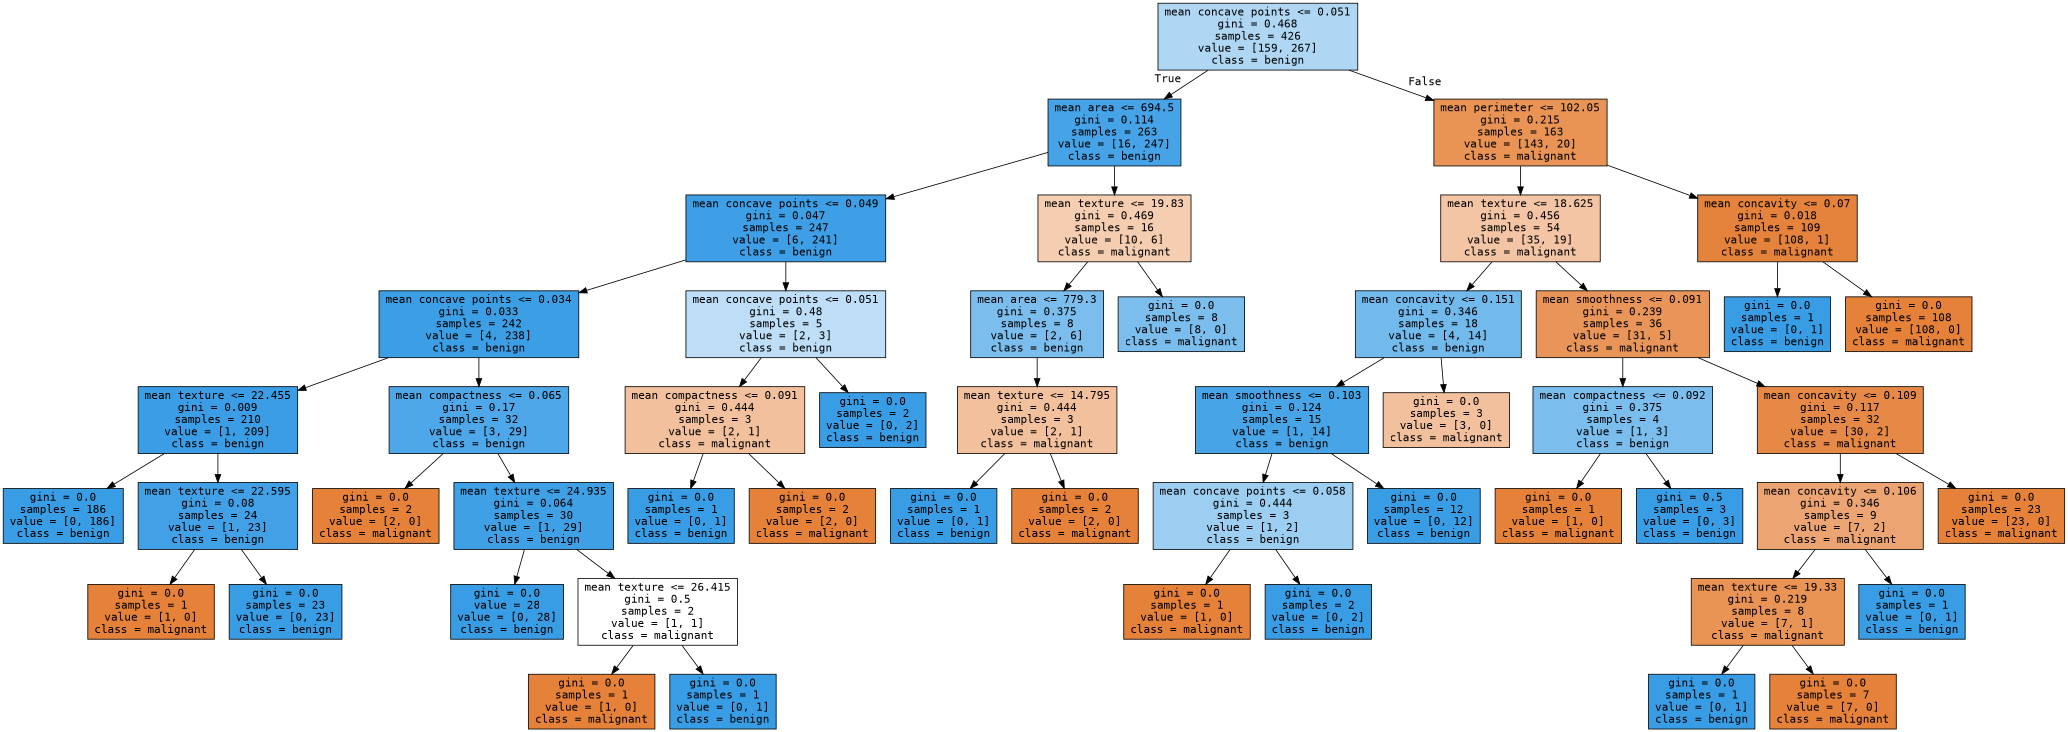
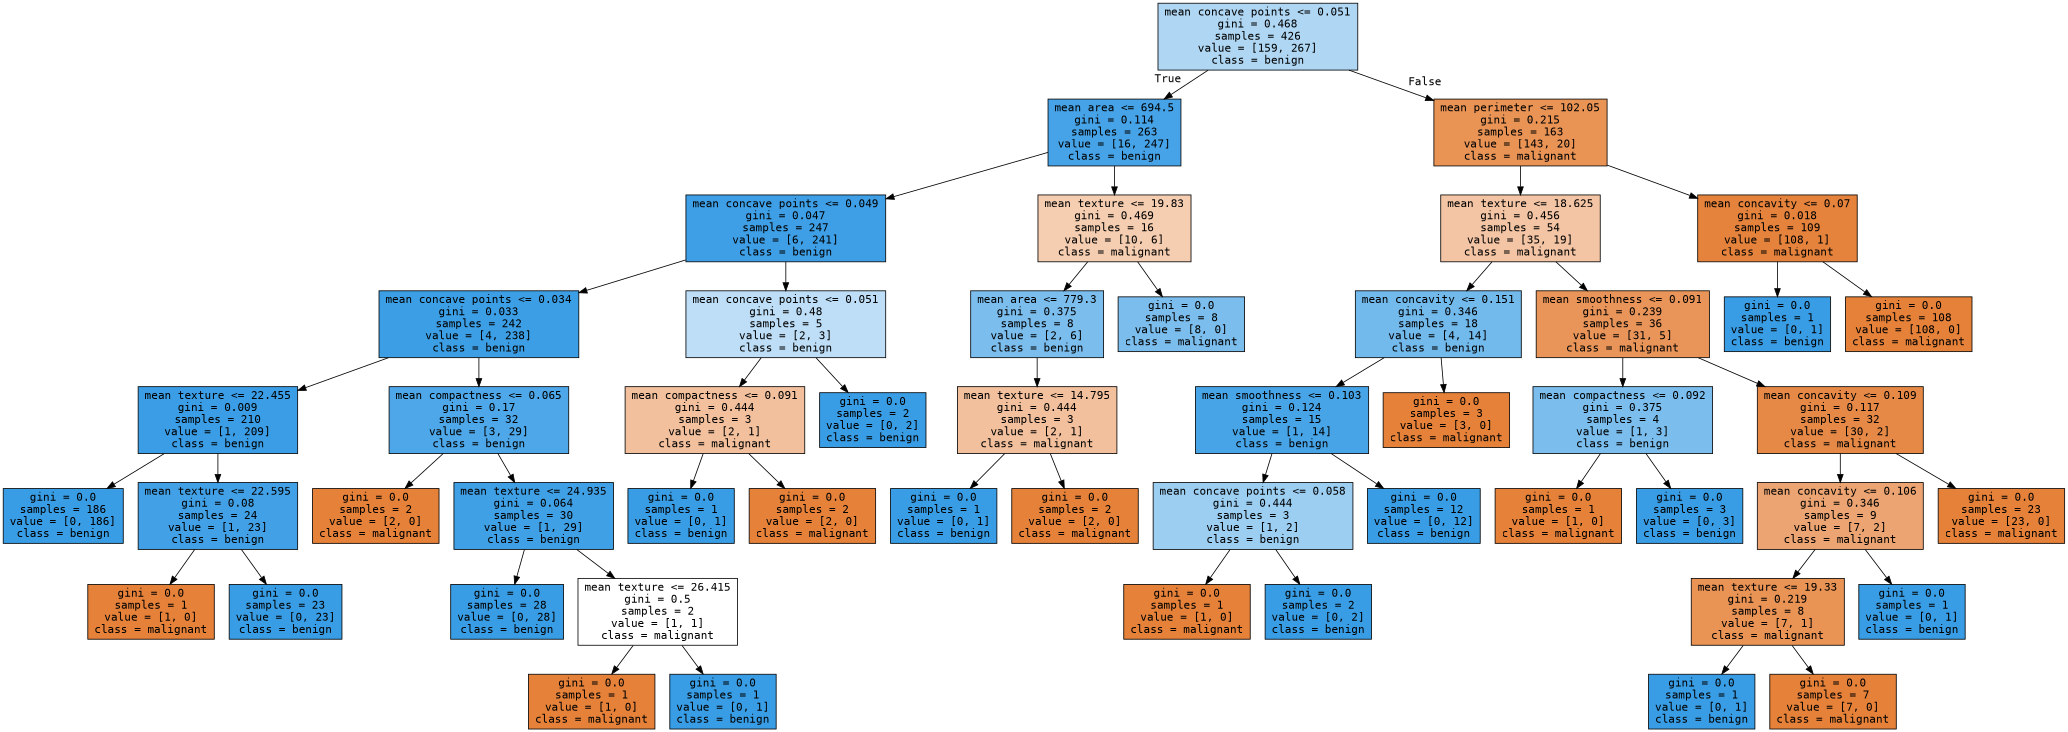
  digraph {
    fontname="DejaVu Sans Mono"
    node [color=black fillcolor="#399de5" fontname="DejaVu Sans Mono" shape=box style=filled]
    edge [fontname="DejaVu Sans Mono"]
    n1 [fillcolor="#afd7f4" label="mean concave points <= 0.051\ngini = 0.468\nsamples = 426\nvalue = [159, 267]\nclass = benign"]
    n2 [fillcolor="#46a3e7" label="mean area <= 694.5\ngini = 0.114\nsamples = 263\nvalue = [16, 247]\nclass = benign"]
    n3 [fillcolor="#e99355" label="mean perimeter <= 102.05\ngini = 0.215\nsamples = 163\nvalue = [143, 20]\nclass = malignant"]
    n4 [fillcolor="#3e9fe6" label="mean concave points <= 0.049\ngini = 0.047\nsamples = 247\nvalue = [6, 241]\nclass = benign"]
    n5 [fillcolor="#f5cdb0" label="mean texture <= 19.83\ngini = 0.469\nsamples = 16\nvalue = [10, 6]\nclass = malignant"]
    n6 [fillcolor="#f3c5a4" label="mean texture <= 18.625\ngini = 0.456\nsamples = 54\nvalue = [35, 19]\nclass = malignant"]
    n7 [fillcolor="#e5823b" label="mean concavity <= 0.07\ngini = 0.018\nsamples = 109\nvalue = [108, 1]\nclass = malignant"]
    n8 [fillcolor="#3c9fe5" label="mean concave points <= 0.034\ngini = 0.033\nsamples = 242\nvalue = [4, 238]\nclass = benign"]
    n9 [fillcolor="#bddef6" label="mean concave points <= 0.051\ngini = 0.48\nsamples = 5\nvalue = [2, 3]\nclass = benign"]
    n10 [fillcolor="#7bbeee" label="mean area <= 779.3\ngini = 0.375\nsamples = 8\nvalue = [2, 6]\nclass = benign"]
    n11 [fillcolor="#7bbeee" label="gini = 0.0\nsamples = 8\nvalue = [8, 0]\nclass = malignant"]
    n12 [fillcolor="#3a9de5" label="mean texture <= 22.455\ngini = 0.009\nsamples = 210\nvalue = [1, 209]\nclass = benign"]
    n13 [fillcolor="#4da7e8" label="mean compactness <= 0.065\ngini = 0.17\nsamples = 32\nvalue = [3, 29]\nclass = benign"]
    n14 [fillcolor="#f2c09c" label="mean compactness <= 0.091\ngini = 0.444\nsamples = 3\nvalue = [2, 1]\nclass = malignant"]
    n15 [label="gini = 0.0\nsamples = 2\nvalue = [0, 2]\nclass = benign"]
    n16 [label="gini = 0.0\nsamples = 186\nvalue = [0, 186]\nclass = benign"]
    n17 [fillcolor="#42a1e6" label="mean texture <= 22.595\ngini = 0.08\nsamples = 24\nvalue = [1, 23]\nclass = benign"]
    n18 [fillcolor="#e58139" label="gini = 0.0\nsamples = 2\nvalue = [2, 0]\nclass = malignant"]
    n19 [fillcolor="#40a0e6" label="mean texture <= 24.935\ngini = 0.064\nsamples = 30\nvalue = [1, 29]\nclass = benign"]
    n20 [fillcolor="#e58139" label="gini = 0.0\nsamples = 1\nvalue = [1, 0]\nclass = malignant"]
    n21 [label="gini = 0.0\nsamples = 23\nvalue = [0, 23]\nclass = benign"]
-   n22 [label="gini = 0.0\nvalue = 28\nvalue = [0, 28]\nclass = benign"]
+   n22 [label="gini = 0.0\nsamples = 28\nvalue = [0, 28]\nclass = benign"]
    n23 [fillcolor="#ffffff" label="mean texture <= 26.415\ngini = 0.5\nsamples = 2\nvalue = [1, 1]\nclass = malignant"]
    n24 [fillcolor="#e58139" label="gini = 0.0\nsamples = 1\nvalue = [1, 0]\nclass = malignant"]
    n25 [label="gini = 0.0\nsamples = 1\nvalue = [0, 1]\nclass = benign"]
    n26 [label="gini = 0.0\nsamples = 1\nvalue = [0, 1]\nclass = benign"]
    n27 [fillcolor="#e58139" label="gini = 0.0\nsamples = 2\nvalue = [2, 0]\nclass = malignant"]
    n28 [fillcolor="#f2c09c" label="mean texture <= 14.795\ngini = 0.444\nsamples = 3\nvalue = [2, 1]\nclass = malignant"]
    n29 [label="gini = 0.0\nsamples = 1\nvalue = [0, 1]\nclass = benign"]
    n30 [fillcolor="#e58139" label="gini = 0.0\nsamples = 2\nvalue = [2, 0]\nclass = malignant"]
    n31 [fillcolor="#72b9ec" label="mean concavity <= 0.151\ngini = 0.346\nsamples = 18\nvalue = [4, 14]\nclass = benign"]
    n32 [fillcolor="#e99559" label="mean smoothness <= 0.091\ngini = 0.239\nsamples = 36\nvalue = [31, 5]\nclass = malignant"]
    n33 [label="gini = 0.0\nsamples = 1\nvalue = [0, 1]\nclass = benign"]
    n34 [fillcolor="#e58139" label="gini = 0.0\nsamples = 108\nvalue = [108, 0]\nclass = malignant"]
    n35 [fillcolor="#47a4e7" label="mean smoothness <= 0.103\ngini = 0.124\nsamples = 15\nvalue = [1, 14]\nclass = benign"]
-   n36 [fillcolor="#f2c09c" label="gini = 0.0\nsamples = 3\nvalue = [3, 0]\nclass = malignant"]
+   n36 [fillcolor="#e58139" label="gini = 0.0\nsamples = 3\nvalue = [3, 0]\nclass = malignant"]
    n37 [fillcolor="#7bbeee" label="mean compactness <= 0.092\ngini = 0.375\nsamples = 4\nvalue = [1, 3]\nclass = benign"]
    n38 [fillcolor="#e78946" label="mean concavity <= 0.109\ngini = 0.117\nsamples = 32\nvalue = [30, 2]\nclass = malignant"]
    n39 [fillcolor="#9ccef2" label="mean concave points <= 0.058\ngini = 0.444\nsamples = 3\nvalue = [1, 2]\nclass = benign"]
    n40 [label="gini = 0.0\nsamples = 12\nvalue = [0, 12]\nclass = benign"]
    n41 [fillcolor="#e58139" label="gini = 0.0\nsamples = 1\nvalue = [1, 0]\nclass = malignant"]
    n42 [label="gini = 0.0\nsamples = 2\nvalue = [0, 2]\nclass = benign"]
    n43 [fillcolor="#e58139" label="gini = 0.0\nsamples = 1\nvalue = [1, 0]\nclass = malignant"]
-   n44 [label="gini = 0.5\nsamples = 3\nvalue = [0, 3]\nclass = benign"]
+   n44 [label="gini = 0.0\nsamples = 3\nvalue = [0, 3]\nclass = benign"]
    n45 [fillcolor="#eca572" label="mean concavity <= 0.106\ngini = 0.346\nsamples = 9\nvalue = [7, 2]\nclass = malignant"]
    n46 [fillcolor="#e58139" label="gini = 0.0\nsamples = 23\nvalue = [23, 0]\nclass = malignant"]
    n47 [fillcolor="#e99355" label="mean texture <= 19.33\ngini = 0.219\nsamples = 8\nvalue = [7, 1]\nclass = malignant"]
    n48 [label="gini = 0.0\nsamples = 1\nvalue = [0, 1]\nclass = benign"]
    n49 [label="gini = 0.0\nsamples = 1\nvalue = [0, 1]\nclass = benign"]
    n50 [fillcolor="#e58139" label="gini = 0.0\nsamples = 7\nvalue = [7, 0]\nclass = malignant"]
    n1 -> n2 [headlabel=True labelangle=45 labeldistance=2.5]
    n1 -> n3 [headlabel=False labelangle=-45 labeldistance=2.5]
    n2 -> n4
    n2 -> n5
    n3 -> n6
    n3 -> n7
    n4 -> n8
    n4 -> n9
    n5 -> n10
    n5 -> n11
    n6 -> n31
    n6 -> n32
    n7 -> n33
    n7 -> n34
    n8 -> n12
    n8 -> n13
    n9 -> n14
    n9 -> n15
    n10 -> n28
    n12 -> n16
    n12 -> n17
    n13 -> n18
    n13 -> n19
    n14 -> n26
    n14 -> n27
    n17 -> n20
    n17 -> n21
    n19 -> n22
    n19 -> n23
    n23 -> n24
    n23 -> n25
    n28 -> n29
    n28 -> n30
    n31 -> n35
    n31 -> n36
    n32 -> n37
    n32 -> n38
    n35 -> n39
    n35 -> n40
    n37 -> n43
    n37 -> n44
    n38 -> n45
    n38 -> n46
    n39 -> n41
    n39 -> n42
    n45 -> n47
    n45 -> n48
    n47 -> n49
    n47 -> n50
  }
